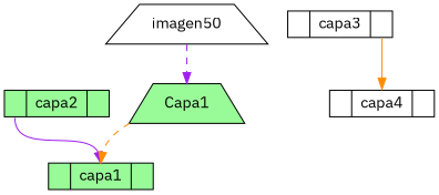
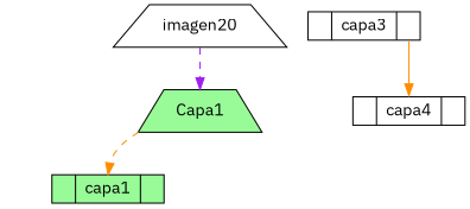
  digraph {
    fontname="IBM Plex Sans"
    node [fillcolor=palegreen fontname="IBM Plex Sans" shape=record style=filled]
    edge [color=purple fontname="IBM Plex Sans" headport=f1 style=solid]
    n1 [height=.1 label="<f0> |<f1> capa1|<f2> "]
-   n2 [height=.1 label="<f0> |<f1> capa2|<f2> "]
    n3 [fillcolor=white height=.1 label="<f0> |<f1> capa3|<f2> "]
    n4 [fillcolor=white height=.1 label="<f0> |<f1> capa4|<f2> "]
-   imagen50 [fillcolor=white group=1 shape=trapezium]
+   imagen50 [fillcolor=white group=1 shape=trapezium label=imagen20]
    n6 [group=2 label=Capa1 shape=trapezium]
    subgraph sub_1 {
      n1
-     n2
      n3
      n4
    }
    subgraph sub_2 {
      rank=same
      imagen50
    }
-   n2 -> n1 [tailport=f0]
    n3 -> n4 [color=darkorange tailport=f2]
    imagen50 -> n6 [style=dashed]
    n6 -> n1 [color=darkorange style=dashed]
  }
